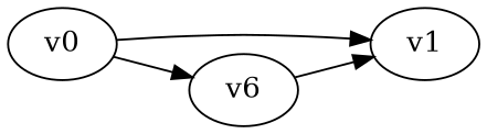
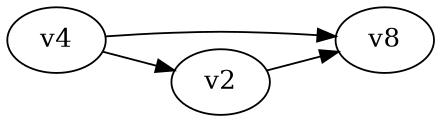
  digraph {
    rankdir=LR
    node [player=0]
-   v1 [player=1]
-   v0
-   v2 [label=v6]
+   v1 [player=1 label=v8]
+   v0 [label=v4]
+   v2
    v0 -> v1 [times="(= (mod x 5) 0)"]
    v0 -> v2 [times="(not (= (mod x 3) 1))"]
    v2 -> v1 [times="(1,2)"]
  }
